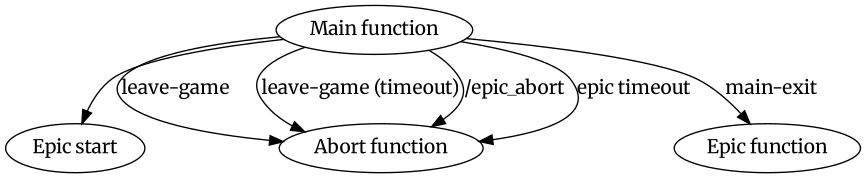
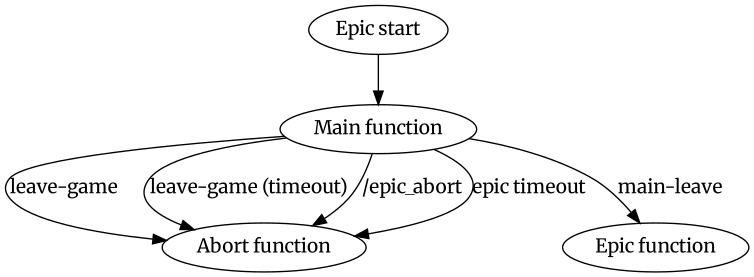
  digraph {
    fontname=Merriweather
    node [fontname=Merriweather]
    edge [fontname=Merriweather]
    "Epic start"
    "Main function"
    "Abort function"
    n4 [label="Epic function"]
-   "Main function" -> "Epic start"
+   "Epic start" -> "Main function"
    "Main function" -> "Abort function" [label="leave-game"]
    "Main function" -> "Abort function" [label="leave-game (timeout)"]
    "Main function" -> "Abort function" [label="/epic_abort"]
    "Main function" -> "Abort function" [label="epic timeout"]
-   "Main function" -> n4 [label="main-exit"]
+   "Main function" -> n4 [label="main-leave"]
  }
